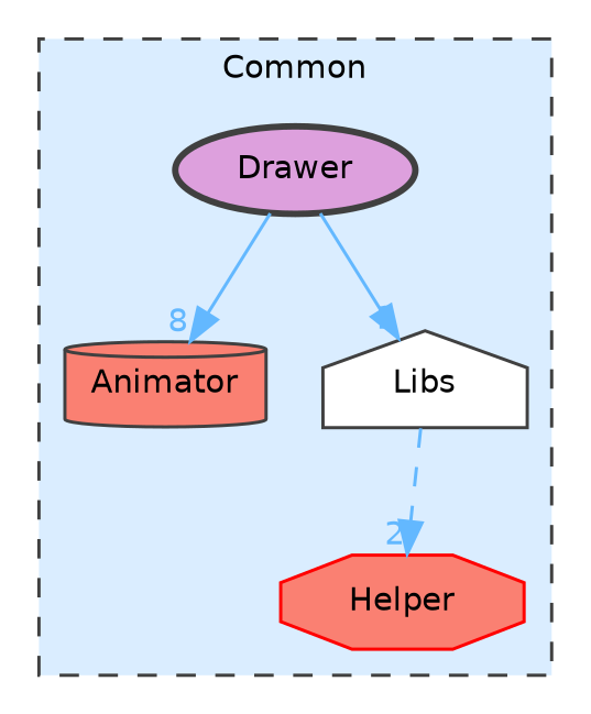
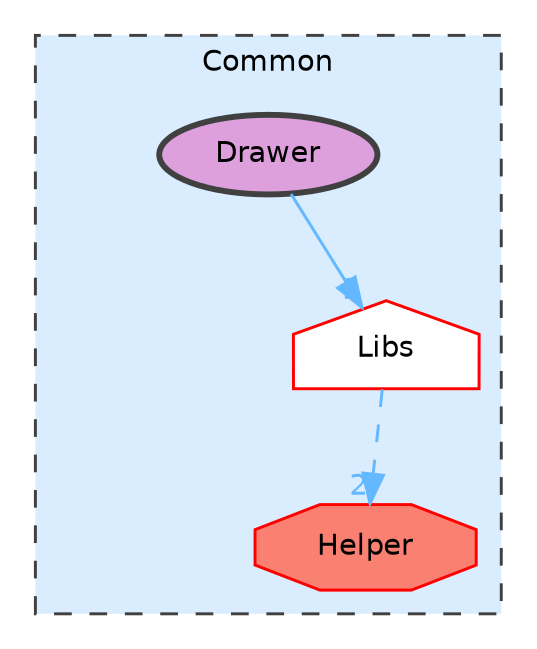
  digraph {
    compound=true
    node [color=grey25 fillcolor=salmon fontname=Helvetica fontsize=10 style=filled]
    edge [color=steelblue1 fontcolor=steelblue1 fontname=Helvetica fontsize=10 labeldistance=1.5 labelfontname=Helvetica labelfontsize=10 style=solid]
-   n1 [height=0.2 label=Animator shape=cylinder width=0.4]
-   n2 [fillcolor=white height=0.2 label=Libs shape=house width=0.4]
+   n2 [color=red fillcolor=white height=0.2 label=Libs shape=house width=0.4]
    n3 [color=red height=0.2 label=Helper shape=octagon width=0.4]
    n4 [fillcolor=plum height=0.2 label=Drawer shape=ellipse style="filled,bold" width=0.4]
    subgraph cluster_1 {
      bgcolor="#daedff"
      fontname=Helvetica
      fontsize=10
      label=Common
      pencolor=grey25
      style="filled,dashed"
-     n1
      n2
      n3
      n4
    }
    n2 -> n3 [headlabel=2 style=dashed]
-   n4 -> n1 [headlabel=8]
    n4 -> n2 [headlabel=1]
  }
